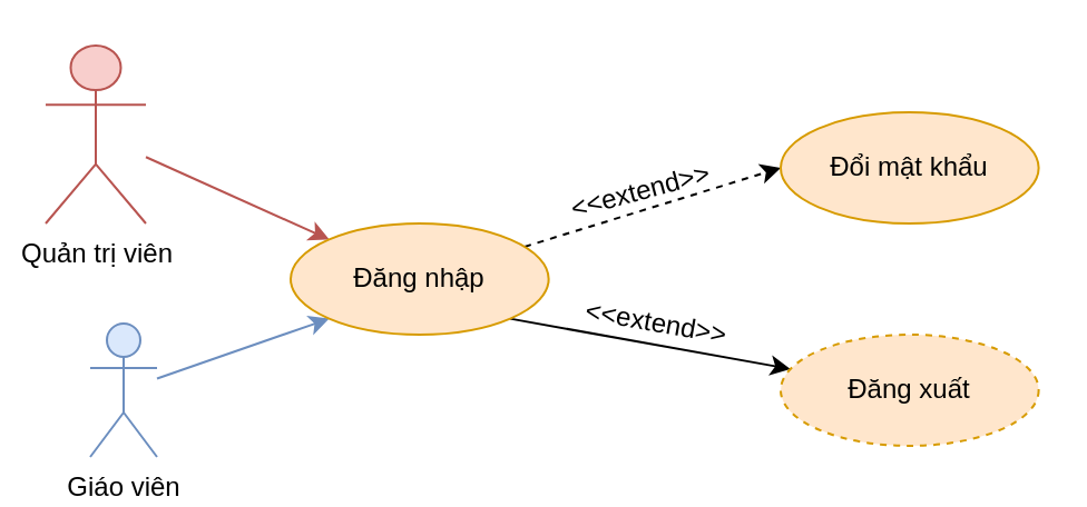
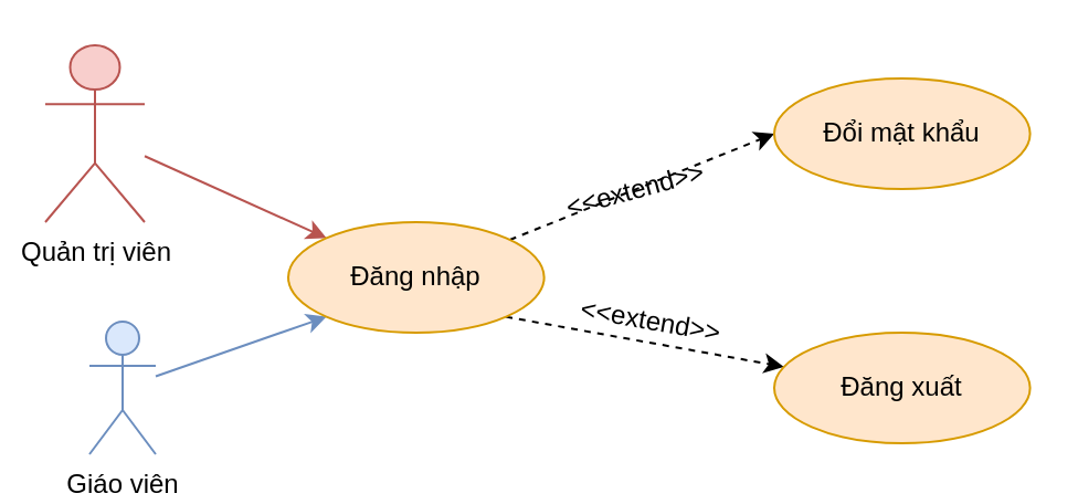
  <mxCell id="0" />
  <mxCell id="1" parent="0" />
  <mxCell id="2" style="rounded=0;orthogonalLoop=1;jettySize=auto;html=1;entryX=0;entryY=0;entryDx=0;entryDy=0;fillColor=#f8cecc;strokeColor=#b85450;" edge="1" parent="1" source="3" target="8"><mxGeometry relative="1" as="geometry" /></mxCell>
  <mxCell id="3" value="Quản trị viên" style="shape=umlActor;verticalLabelPosition=bottom;verticalAlign=top;html=1;outlineConnect=0;fillColor=#f8cecc;strokeColor=#b85450;" vertex="1" parent="1"><mxGeometry x="20" y="20" width="45" height="80" as="geometry" /></mxCell>
  <mxCell id="4" style="rounded=0;orthogonalLoop=1;jettySize=auto;html=1;entryX=0;entryY=1;entryDx=0;entryDy=0;fillColor=#dae8fc;strokeColor=#6c8ebf;" edge="1" parent="1" source="5" target="8"><mxGeometry relative="1" as="geometry" /></mxCell>
  <mxCell id="5" value="Giáo viên" style="shape=umlActor;verticalLabelPosition=bottom;verticalAlign=top;html=1;outlineConnect=0;fillColor=#dae8fc;strokeColor=#6c8ebf;" vertex="1" parent="1"><mxGeometry x="40" y="145" width="30" height="60" as="geometry" /></mxCell>
  <mxCell id="6" style="rounded=0;orthogonalLoop=1;jettySize=auto;html=1;entryX=0;entryY=0.5;entryDx=0;entryDy=0;dashed=1;" edge="1" parent="1" source="8" target="9"><mxGeometry relative="1" as="geometry" /></mxCell>
- <mxCell id="7" style="rounded=0;orthogonalLoop=1;jettySize=auto;html=1;exitX=1;exitY=1;exitDx=0;exitDy=0;dashed=0;" edge="1" parent="1" source="8" target="11"><mxGeometry relative="1" as="geometry" /></mxCell>
+ <mxCell id="7" style="rounded=0;orthogonalLoop=1;jettySize=auto;html=1;exitX=1;exitY=1;exitDx=0;exitDy=0;dashed=1;" edge="1" parent="1" source="8" target="11"><mxGeometry relative="1" as="geometry" /></mxCell>
  <mxCell id="8" value="Đăng nhập" style="ellipse;whiteSpace=wrap;html=1;fillColor=#ffe6cc;strokeColor=#d79b00;" vertex="1" parent="1"><mxGeometry x="130" y="100" width="115.81" height="50" as="geometry" /></mxCell>
- <mxCell id="9" value="Đổi mật khẩu" style="ellipse;whiteSpace=wrap;html=1;fillColor=#ffe6cc;strokeColor=#d79b00;" vertex="1" parent="1"><mxGeometry x="350" y="50" width="115.81" height="50" as="geometry" /></mxCell>
+ <mxCell id="9" value="Đổi mật khẩu" style="ellipse;whiteSpace=wrap;html=1;fillColor=#ffe6cc;strokeColor=#d79b00;" vertex="1" parent="1"><mxGeometry x="350" y="35" width="115.81" height="50" as="geometry" /></mxCell>
  <mxCell id="10" value="&amp;lt;&amp;lt;extend&amp;gt;&amp;gt;" style="text;html=1;align=center;verticalAlign=middle;resizable=0;points=[];autosize=1;strokeColor=none;fillColor=none;rotation=-15;" vertex="1" parent="1"><mxGeometry x="241.81" y="71" width="90" height="30" as="geometry" /></mxCell>
- <mxCell id="11" value="Đăng xuất" style="ellipse;whiteSpace=wrap;html=1;fillColor=#ffe6cc;strokeColor=#d79b00;dashed=1;" vertex="1" parent="1"><mxGeometry x="350" y="150" width="115.81" height="50" as="geometry" /></mxCell>
+ <mxCell id="11" value="Đăng xuất" style="ellipse;whiteSpace=wrap;html=1;fillColor=#ffe6cc;strokeColor=#d79b00;" vertex="1" parent="1"><mxGeometry x="350" y="150" width="115.81" height="50" as="geometry" /></mxCell>
  <mxCell id="12" value="&amp;lt;&amp;lt;extend&amp;gt;&amp;gt;" style="text;html=1;align=center;verticalAlign=middle;resizable=0;points=[];autosize=1;strokeColor=none;fillColor=none;rotation=10;" vertex="1" parent="1"><mxGeometry x="248.81" y="130" width="90" height="30" as="geometry" /></mxCell>
